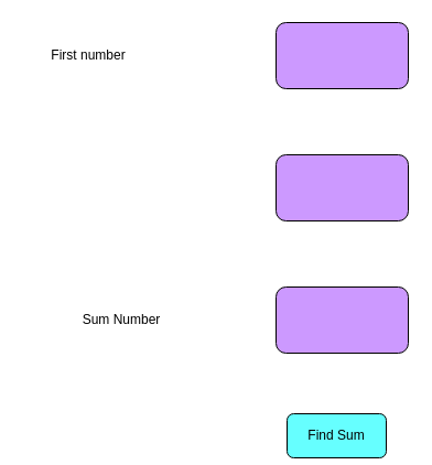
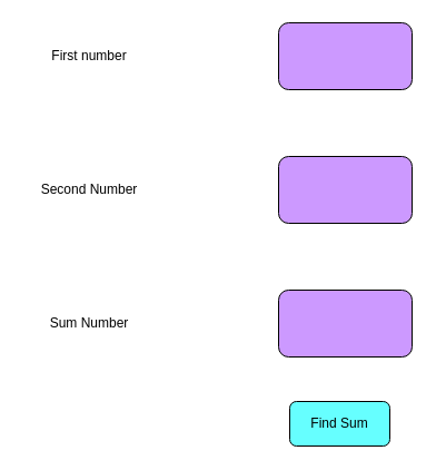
  <mxCell id="0" />
  <mxCell id="1" parent="0" />
  <mxCell id="2" value="First number" style="rounded=0;whiteSpace=wrap;html=1;strokeColor=#FFFFFF;dashed=1;" vertex="1" parent="1"><mxGeometry x="20" y="20" width="120" height="60" as="geometry" /></mxCell>
- <mxCell id="4" value="Sum Number" style="rounded=0;whiteSpace=wrap;html=1;strokeColor=#FFFFFF;" vertex="1" parent="1"><mxGeometry x="50" y="260" width="120" height="60" as="geometry" /></mxCell>
+ <mxCell id="3" value="Second Number" style="rounded=0;whiteSpace=wrap;html=1;strokeColor=#FFFFFF;" vertex="1" parent="1"><mxGeometry x="20" y="140" width="120" height="60" as="geometry" /></mxCell>
+ <mxCell id="4" value="Sum Number" style="rounded=0;whiteSpace=wrap;html=1;strokeColor=#FFFFFF;" vertex="1" parent="1"><mxGeometry x="20" y="260" width="120" height="60" as="geometry" /></mxCell>
  <mxCell id="5" value="" style="rounded=1;whiteSpace=wrap;html=1;fillColor=#CC99FF;" vertex="1" parent="1"><mxGeometry x="250" y="20" width="120" height="60" as="geometry" /></mxCell>
  <mxCell id="6" value="" style="rounded=1;whiteSpace=wrap;html=1;fillColor=#CC99FF;" vertex="1" parent="1"><mxGeometry x="250" y="140" width="120" height="60" as="geometry" /></mxCell>
  <mxCell id="7" value="" style="rounded=1;whiteSpace=wrap;html=1;fillColor=#CC99FF;" vertex="1" parent="1"><mxGeometry x="250" y="260" width="120" height="60" as="geometry" /></mxCell>
- <mxCell id="8" value="Find Sum" style="rounded=1;whiteSpace=wrap;html=1;fillColor=#66FFFF;" vertex="1" parent="1"><mxGeometry x="260" y="375" width="90" height="40" as="geometry" /></mxCell>
+ <mxCell id="8" value="Find Sum" style="rounded=1;whiteSpace=wrap;html=1;fillColor=#66FFFF;" vertex="1" parent="1"><mxGeometry x="260" y="360" width="90" height="40" as="geometry" /></mxCell>
